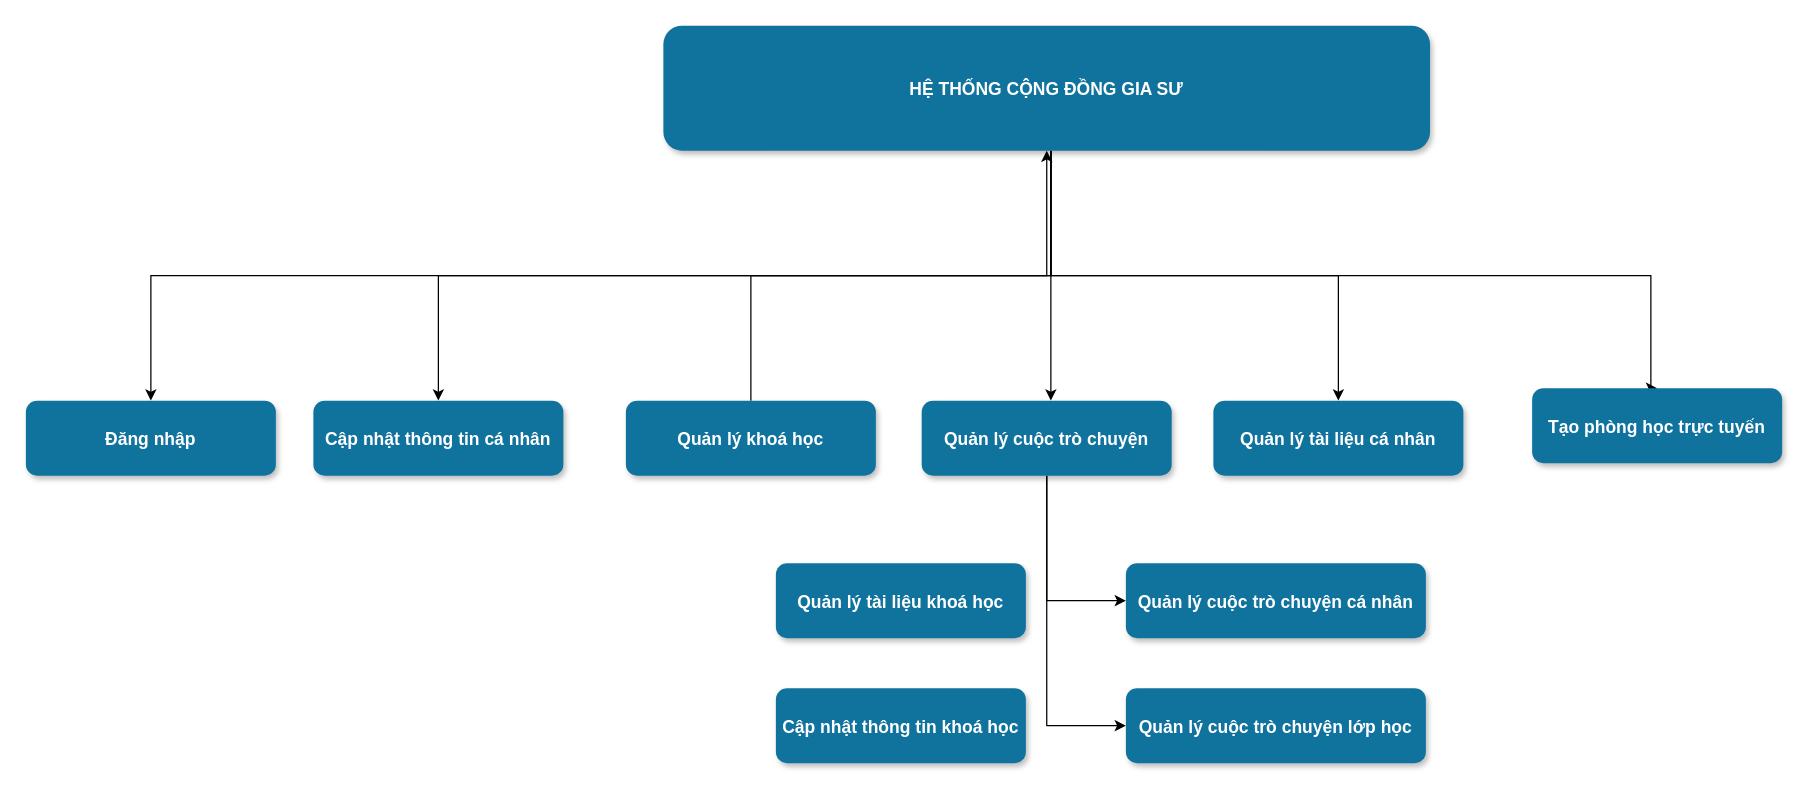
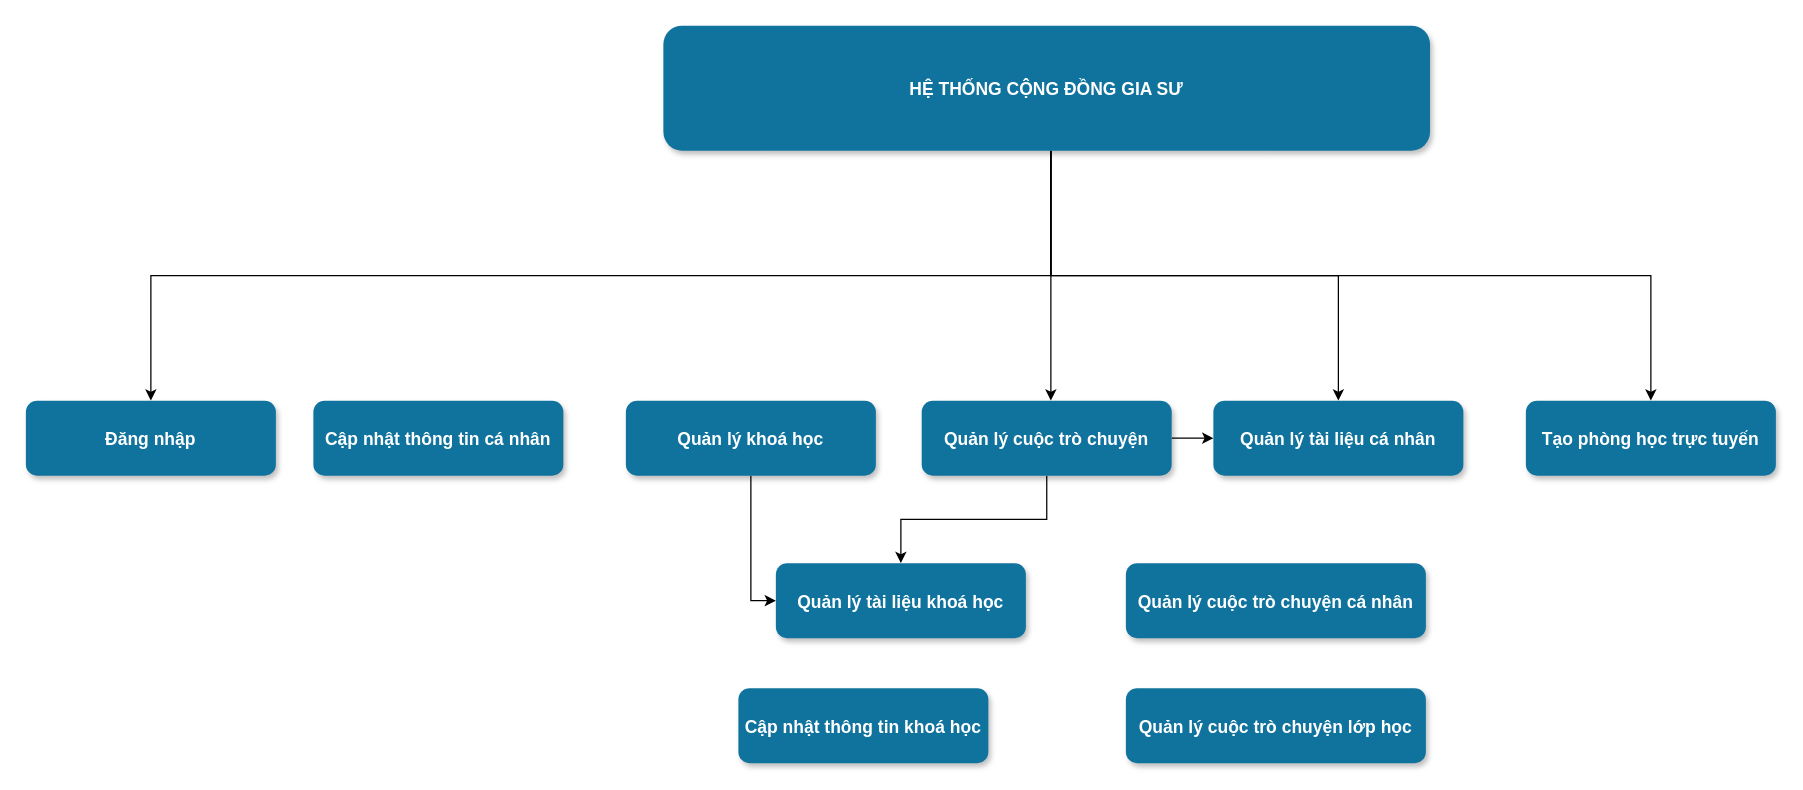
  <mxCell id="0" />
  <mxCell id="1" parent="0" />
  <mxCell id="2" style="edgeStyle=orthogonalEdgeStyle;rounded=0;orthogonalLoop=1;jettySize=auto;html=1;entryX=0.5;entryY=0;entryDx=0;entryDy=0;" parent="1" source="7" target="8" edge="1"><mxGeometry relative="1" as="geometry"><Array as="points"><mxPoint x="840" y="220" /><mxPoint x="120" y="220" /></Array></mxGeometry></mxCell>
- <mxCell id="3" style="edgeStyle=orthogonalEdgeStyle;rounded=0;orthogonalLoop=1;jettySize=auto;html=1;entryX=0.5;entryY=0;entryDx=0;entryDy=0;" parent="1" source="7" target="9" edge="1"><mxGeometry relative="1" as="geometry"><Array as="points"><mxPoint x="840" y="220" /><mxPoint x="350" y="220" /></Array></mxGeometry></mxCell>
  <mxCell id="4" style="edgeStyle=orthogonalEdgeStyle;rounded=0;orthogonalLoop=1;jettySize=auto;html=1;" parent="1" source="7" target="14" edge="1"><mxGeometry relative="1" as="geometry"><Array as="points"><mxPoint x="840" y="250" /><mxPoint x="840" y="250" /></Array></mxGeometry></mxCell>
  <mxCell id="5" style="edgeStyle=orthogonalEdgeStyle;rounded=0;orthogonalLoop=1;jettySize=auto;html=1;entryX=0.5;entryY=0;entryDx=0;entryDy=0;" parent="1" source="7" target="15" edge="1"><mxGeometry relative="1" as="geometry"><Array as="points"><mxPoint x="840" y="220" /><mxPoint x="1070" y="220" /></Array></mxGeometry></mxCell>
  <mxCell id="6" style="edgeStyle=orthogonalEdgeStyle;rounded=0;orthogonalLoop=1;jettySize=auto;html=1;entryX=0.5;entryY=0;entryDx=0;entryDy=0;" parent="1" source="7" target="16" edge="1"><mxGeometry relative="1" as="geometry"><Array as="points"><mxPoint x="840" y="220" /><mxPoint x="1320" y="220" /></Array></mxGeometry></mxCell>
  <mxCell id="7" value="HỆ THỐNG CỘNG ĐỒNG GIA SƯ" style="rounded=1;fillColor=#10739E;strokeColor=none;shadow=1;gradientColor=none;fontStyle=1;fontColor=#FFFFFF;fontSize=14;" parent="1" vertex="1"><mxGeometry x="530" y="20" width="613.33" height="100" as="geometry" /></mxCell>
  <mxCell id="8" value="Đăng nhập" style="rounded=1;fillColor=#10739E;strokeColor=none;shadow=1;gradientColor=none;fontStyle=1;fontColor=#FFFFFF;fontSize=14;" parent="1" vertex="1"><mxGeometry x="20" y="320" width="200" height="60" as="geometry" /></mxCell>
  <mxCell id="9" value="Cập nhật thông tin cá nhân" style="rounded=1;fillColor=#10739E;strokeColor=none;shadow=1;gradientColor=none;fontStyle=1;fontColor=#FFFFFF;fontSize=14;" parent="1" vertex="1"><mxGeometry x="250" y="320" width="200" height="60" as="geometry" /></mxCell>
- <mxCell id="10" style="edgeStyle=orthogonalEdgeStyle;rounded=0;orthogonalLoop=1;jettySize=auto;html=1;" edge="1" parent="1" source="11" target="7"><mxGeometry relative="1" as="geometry" /></mxCell>
+ <mxCell id="10" style="edgeStyle=orthogonalEdgeStyle;rounded=0;orthogonalLoop=1;jettySize=auto;html=1;entryX=0;entryY=0.5;entryDx=0;entryDy=0;" edge="1" parent="1" source="11" target="17"><mxGeometry relative="1" as="geometry" /></mxCell>
  <mxCell id="11" value="Quản lý khoá học" style="rounded=1;fillColor=#10739E;strokeColor=none;shadow=1;gradientColor=none;fontStyle=1;fontColor=#FFFFFF;fontSize=14;" parent="1" vertex="1"><mxGeometry x="500" y="320" width="200" height="60" as="geometry" /></mxCell>
- <mxCell id="12" style="edgeStyle=orthogonalEdgeStyle;rounded=0;orthogonalLoop=1;jettySize=auto;html=1;entryX=0;entryY=0.5;entryDx=0;entryDy=0;" edge="1" parent="1" source="14" target="19"><mxGeometry relative="1" as="geometry" /></mxCell>
- <mxCell id="13" style="edgeStyle=orthogonalEdgeStyle;rounded=0;orthogonalLoop=1;jettySize=auto;html=1;entryX=0;entryY=0.5;entryDx=0;entryDy=0;" edge="1" parent="1" source="14" target="20"><mxGeometry relative="1" as="geometry" /></mxCell>
+ <mxCell id="12" style="edgeStyle=orthogonalEdgeStyle;rounded=0;orthogonalLoop=1;jettySize=auto;html=1;" edge="1" parent="1" source="14" target="15"><mxGeometry relative="1" as="geometry" /></mxCell>
+ <mxCell id="13" style="edgeStyle=orthogonalEdgeStyle;rounded=0;orthogonalLoop=1;jettySize=auto;html=1;" edge="1" parent="1" source="14" target="17"><mxGeometry relative="1" as="geometry" /></mxCell>
  <mxCell id="14" value="Quản lý cuộc trò chuyện" style="rounded=1;fillColor=#10739E;strokeColor=none;shadow=1;gradientColor=none;fontStyle=1;fontColor=#FFFFFF;fontSize=14;" parent="1" vertex="1"><mxGeometry x="736.66" y="320" width="200" height="60" as="geometry" /></mxCell>
  <mxCell id="15" value="Quản lý tài liệu cá nhân" style="rounded=1;fillColor=#10739E;strokeColor=none;shadow=1;gradientColor=none;fontStyle=1;fontColor=#FFFFFF;fontSize=14;" parent="1" vertex="1"><mxGeometry x="970" y="320" width="200" height="60" as="geometry" /></mxCell>
- <mxCell id="16" value="Tạo phòng học trực tuyến" style="rounded=1;fillColor=#10739E;strokeColor=none;shadow=1;gradientColor=none;fontStyle=1;fontColor=#FFFFFF;fontSize=14;" parent="1" vertex="1"><mxGeometry x="1225" y="310" width="200" height="60" as="geometry" /></mxCell>
+ <mxCell id="16" value="Tạo phòng học trực tuyến" style="rounded=1;fillColor=#10739E;strokeColor=none;shadow=1;gradientColor=none;fontStyle=1;fontColor=#FFFFFF;fontSize=14;" parent="1" vertex="1"><mxGeometry x="1220" y="320" width="200" height="60" as="geometry" /></mxCell>
  <mxCell id="17" value="Quản lý tài liệu khoá học" style="rounded=1;fillColor=#10739E;strokeColor=none;shadow=1;gradientColor=none;fontStyle=1;fontColor=#FFFFFF;fontSize=14;" vertex="1" parent="1"><mxGeometry x="620" y="450" width="200" height="60" as="geometry" /></mxCell>
- <mxCell id="18" value="Cập nhật thông tin khoá học" style="rounded=1;fillColor=#10739E;strokeColor=none;shadow=1;gradientColor=none;fontStyle=1;fontColor=#FFFFFF;fontSize=14;" vertex="1" parent="1"><mxGeometry x="620" y="550" width="200" height="60" as="geometry" /></mxCell>
+ <mxCell id="18" value="Cập nhật thông tin khoá học" style="rounded=1;fillColor=#10739E;strokeColor=none;shadow=1;gradientColor=none;fontStyle=1;fontColor=#FFFFFF;fontSize=14;" vertex="1" parent="1"><mxGeometry x="590" y="550" width="200" height="60" as="geometry" /></mxCell>
  <mxCell id="19" value="Quản lý cuộc trò chuyện cá nhân" style="rounded=1;fillColor=#10739E;strokeColor=none;shadow=1;gradientColor=none;fontStyle=1;fontColor=#FFFFFF;fontSize=14;" vertex="1" parent="1"><mxGeometry x="900" y="450" width="240" height="60" as="geometry" /></mxCell>
  <mxCell id="20" value="Quản lý cuộc trò chuyện lớp học" style="rounded=1;fillColor=#10739E;strokeColor=none;shadow=1;gradientColor=none;fontStyle=1;fontColor=#FFFFFF;fontSize=14;" vertex="1" parent="1"><mxGeometry x="900" y="550" width="240" height="60" as="geometry" /></mxCell>
